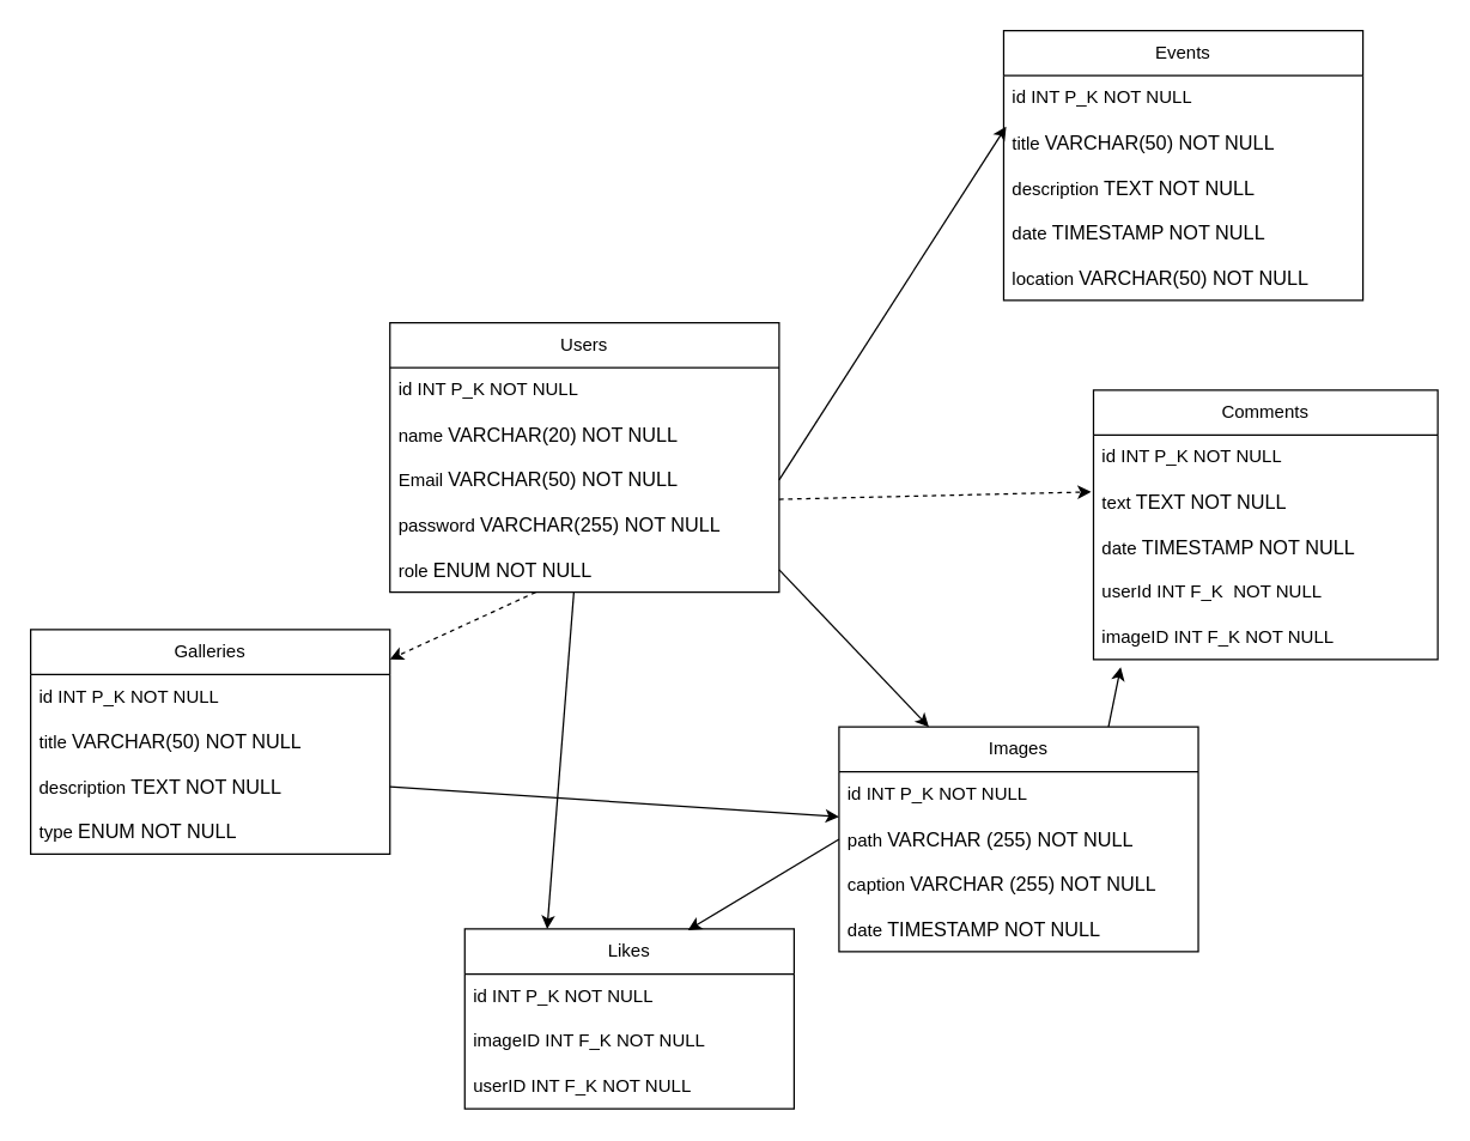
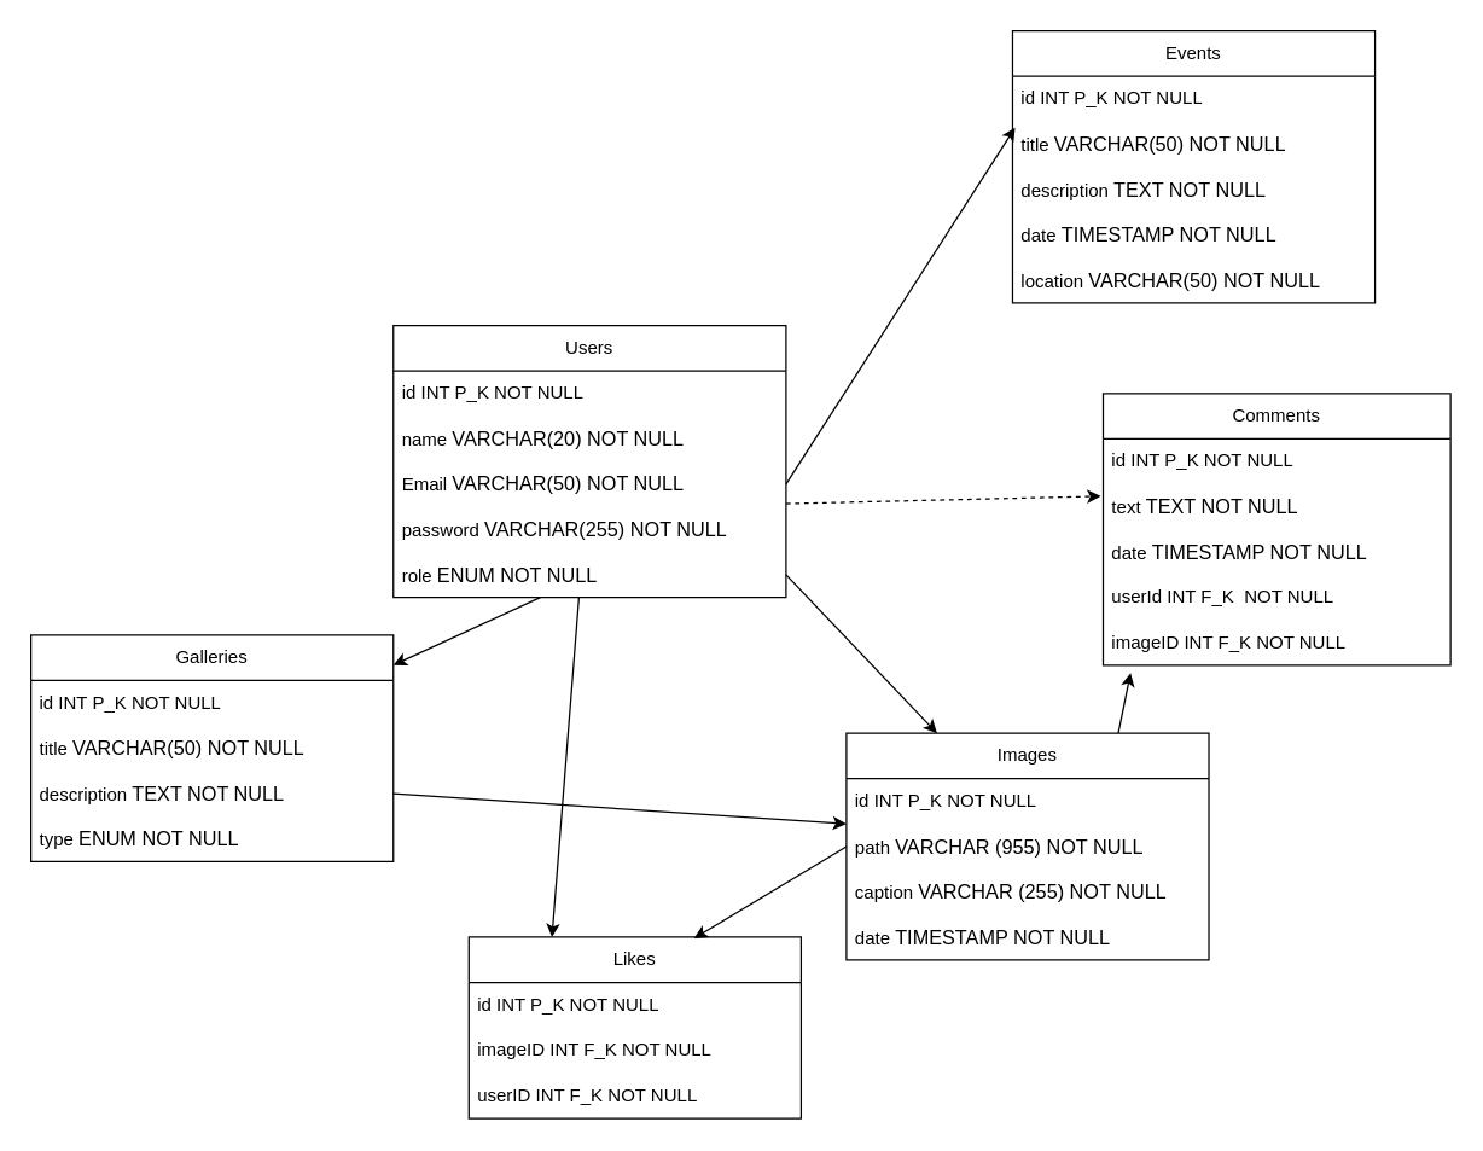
  <mxCell id="0" />
  <mxCell id="1" parent="0" />
  <mxCell id="2" style="edgeStyle=none;html=1;entryX=0.25;entryY=0;entryDx=0;entryDy=0;" edge="1" parent="1" source="3" target="37"><mxGeometry relative="1" as="geometry" /></mxCell>
  <mxCell id="3" value="Users" style="swimlane;fontStyle=0;childLayout=stackLayout;horizontal=1;startSize=30;horizontalStack=0;resizeParent=1;resizeParentMax=0;resizeLast=0;collapsible=1;marginBottom=0;whiteSpace=wrap;html=1;" vertex="1" parent="1"><mxGeometry x="260" y="215" width="260" height="180" as="geometry" /></mxCell>
  <mxCell id="4" value="id INT P_K NOT NULL" style="text;strokeColor=none;fillColor=none;align=left;verticalAlign=middle;spacingLeft=4;spacingRight=4;overflow=hidden;points=[[0,0.5],[1,0.5]];portConstraint=eastwest;rotatable=0;whiteSpace=wrap;html=1;" vertex="1" parent="3"><mxGeometry y="30" width="260" height="30" as="geometry" /></mxCell>
  <mxCell id="5" value="name&amp;nbsp;&lt;span style=&quot;color: rgb(0, 0, 0); font-family: Arial; font-size: 13px; background-color: rgb(255, 255, 255);&quot;&gt;VARCHAR(20) NOT NULL&lt;/span&gt;&lt;br&gt;&lt;span style=&quot;&quot;&gt;&#09;&lt;/span&gt;&lt;span style=&quot;&quot;&gt;&#09;&lt;/span&gt;" style="text;strokeColor=none;fillColor=none;align=left;verticalAlign=middle;spacingLeft=4;spacingRight=4;overflow=hidden;points=[[0,0.5],[1,0.5]];portConstraint=eastwest;rotatable=0;whiteSpace=wrap;html=1;" vertex="1" parent="3"><mxGeometry y="60" width="260" height="30" as="geometry" /></mxCell>
  <mxCell id="6" value="Email&amp;nbsp;&lt;span style=&quot;color: rgb(0, 0, 0); font-family: Arial; font-size: 13px; background-color: rgb(255, 255, 255);&quot;&gt;VARCHAR(50) NOT NULL&lt;/span&gt;" style="text;strokeColor=none;fillColor=none;align=left;verticalAlign=middle;spacingLeft=4;spacingRight=4;overflow=hidden;points=[[0,0.5],[1,0.5]];portConstraint=eastwest;rotatable=0;whiteSpace=wrap;html=1;" vertex="1" parent="3"><mxGeometry y="90" width="260" height="30" as="geometry" /></mxCell>
  <mxCell id="7" value="password&amp;nbsp;&lt;span style=&quot;color: rgb(0, 0, 0); font-family: Arial; font-size: 13px; background-color: rgb(255, 255, 255);&quot;&gt;VARCHAR(255) NOT NULL&lt;/span&gt;" style="text;strokeColor=none;fillColor=none;align=left;verticalAlign=middle;spacingLeft=4;spacingRight=4;overflow=hidden;points=[[0,0.5],[1,0.5]];portConstraint=eastwest;rotatable=0;whiteSpace=wrap;html=1;" vertex="1" parent="3"><mxGeometry y="120" width="260" height="30" as="geometry" /></mxCell>
  <mxCell id="8" value="role&amp;nbsp;&lt;span style=&quot;color: rgb(0, 0, 0); font-family: Arial; font-size: 13px; background-color: rgb(255, 255, 255);&quot;&gt;ENUM NOT NULL&lt;/span&gt;" style="text;strokeColor=none;fillColor=none;align=left;verticalAlign=middle;spacingLeft=4;spacingRight=4;overflow=hidden;points=[[0,0.5],[1,0.5]];portConstraint=eastwest;rotatable=0;whiteSpace=wrap;html=1;" vertex="1" parent="3"><mxGeometry y="150" width="260" height="30" as="geometry" /></mxCell>
  <mxCell id="9" value="Events" style="swimlane;fontStyle=0;childLayout=stackLayout;horizontal=1;startSize=30;horizontalStack=0;resizeParent=1;resizeParentMax=0;resizeLast=0;collapsible=1;marginBottom=0;whiteSpace=wrap;html=1;" vertex="1" parent="1"><mxGeometry x="670" y="20" width="240" height="180" as="geometry" /></mxCell>
  <mxCell id="10" value="id INT P_K NOT NULL" style="text;strokeColor=none;fillColor=none;align=left;verticalAlign=middle;spacingLeft=4;spacingRight=4;overflow=hidden;points=[[0,0.5],[1,0.5]];portConstraint=eastwest;rotatable=0;whiteSpace=wrap;html=1;" vertex="1" parent="9"><mxGeometry y="30" width="240" height="30" as="geometry" /></mxCell>
  <mxCell id="11" value="title&amp;nbsp;&lt;span style=&quot;color: rgb(0, 0, 0); font-family: Arial; font-size: 13px; background-color: rgb(255, 255, 255);&quot;&gt;VARCHAR(50) NOT NULL&lt;/span&gt;" style="text;strokeColor=none;fillColor=none;align=left;verticalAlign=middle;spacingLeft=4;spacingRight=4;overflow=hidden;points=[[0,0.5],[1,0.5]];portConstraint=eastwest;rotatable=0;whiteSpace=wrap;html=1;" vertex="1" parent="9"><mxGeometry y="60" width="240" height="30" as="geometry" /></mxCell>
  <mxCell id="12" value="description&amp;nbsp;&lt;span style=&quot;color: rgb(0, 0, 0); font-family: Arial; font-size: 13px; background-color: rgb(255, 255, 255);&quot;&gt;TEXT NOT NULL&lt;/span&gt;" style="text;strokeColor=none;fillColor=none;align=left;verticalAlign=middle;spacingLeft=4;spacingRight=4;overflow=hidden;points=[[0,0.5],[1,0.5]];portConstraint=eastwest;rotatable=0;whiteSpace=wrap;html=1;" vertex="1" parent="9"><mxGeometry y="90" width="240" height="30" as="geometry" /></mxCell>
  <mxCell id="13" value="date&amp;nbsp;&lt;span style=&quot;color: rgb(0, 0, 0); font-family: Arial; font-size: 13px; background-color: rgb(255, 255, 255);&quot;&gt;TIMESTAMP NOT NULL&lt;/span&gt;" style="text;strokeColor=none;fillColor=none;align=left;verticalAlign=middle;spacingLeft=4;spacingRight=4;overflow=hidden;points=[[0,0.5],[1,0.5]];portConstraint=eastwest;rotatable=0;whiteSpace=wrap;html=1;" vertex="1" parent="9"><mxGeometry y="120" width="240" height="30" as="geometry" /></mxCell>
  <mxCell id="14" value="location&amp;nbsp;&lt;span style=&quot;color: rgb(0, 0, 0); font-family: Arial; font-size: 13px; background-color: rgb(255, 255, 255);&quot;&gt;VARCHAR(50) NOT NULL&lt;/span&gt;" style="text;strokeColor=none;fillColor=none;align=left;verticalAlign=middle;spacingLeft=4;spacingRight=4;overflow=hidden;points=[[0,0.5],[1,0.5]];portConstraint=eastwest;rotatable=0;whiteSpace=wrap;html=1;" vertex="1" parent="9"><mxGeometry y="150" width="240" height="30" as="geometry" /></mxCell>
  <mxCell id="15" value="Galleries" style="swimlane;fontStyle=0;childLayout=stackLayout;horizontal=1;startSize=30;horizontalStack=0;resizeParent=1;resizeParentMax=0;resizeLast=0;collapsible=1;marginBottom=0;whiteSpace=wrap;html=1;" vertex="1" parent="1"><mxGeometry x="20" y="420" width="240" height="150" as="geometry" /></mxCell>
  <mxCell id="16" value="id INT P_K NOT NULL" style="text;strokeColor=none;fillColor=none;align=left;verticalAlign=middle;spacingLeft=4;spacingRight=4;overflow=hidden;points=[[0,0.5],[1,0.5]];portConstraint=eastwest;rotatable=0;whiteSpace=wrap;html=1;" vertex="1" parent="15"><mxGeometry y="30" width="240" height="30" as="geometry" /></mxCell>
  <mxCell id="17" value="title&amp;nbsp;&lt;span style=&quot;color: rgb(0, 0, 0); font-family: Arial; font-size: 13px; background-color: rgb(255, 255, 255);&quot;&gt;VARCHAR(50) NOT NULL&lt;/span&gt;" style="text;strokeColor=none;fillColor=none;align=left;verticalAlign=middle;spacingLeft=4;spacingRight=4;overflow=hidden;points=[[0,0.5],[1,0.5]];portConstraint=eastwest;rotatable=0;whiteSpace=wrap;html=1;" vertex="1" parent="15"><mxGeometry y="60" width="240" height="30" as="geometry" /></mxCell>
  <mxCell id="18" value="description&amp;nbsp;&lt;span style=&quot;color: rgb(0, 0, 0); font-family: Arial; font-size: 13px; background-color: rgb(255, 255, 255);&quot;&gt;TEXT NOT NULL&lt;/span&gt;" style="text;strokeColor=none;fillColor=none;align=left;verticalAlign=middle;spacingLeft=4;spacingRight=4;overflow=hidden;points=[[0,0.5],[1,0.5]];portConstraint=eastwest;rotatable=0;whiteSpace=wrap;html=1;" vertex="1" parent="15"><mxGeometry y="90" width="240" height="30" as="geometry" /></mxCell>
  <mxCell id="19" value="type&amp;nbsp;&lt;span style=&quot;color: rgb(0, 0, 0); font-family: Arial; font-size: 13px; background-color: rgb(255, 255, 255);&quot;&gt;ENUM NOT NULL&lt;/span&gt;" style="text;strokeColor=none;fillColor=none;align=left;verticalAlign=middle;spacingLeft=4;spacingRight=4;overflow=hidden;points=[[0,0.5],[1,0.5]];portConstraint=eastwest;rotatable=0;whiteSpace=wrap;html=1;" vertex="1" parent="15"><mxGeometry y="120" width="240" height="30" as="geometry" /></mxCell>
  <mxCell id="20" style="edgeStyle=none;html=1;exitX=0.75;exitY=0;exitDx=0;exitDy=0;entryX=0.079;entryY=1.167;entryDx=0;entryDy=0;entryPerimeter=0;" edge="1" parent="1" source="21" target="31"><mxGeometry relative="1" as="geometry" /></mxCell>
  <mxCell id="21" value="Images" style="swimlane;fontStyle=0;childLayout=stackLayout;horizontal=1;startSize=30;horizontalStack=0;resizeParent=1;resizeParentMax=0;resizeLast=0;collapsible=1;marginBottom=0;whiteSpace=wrap;html=1;" vertex="1" parent="1"><mxGeometry x="560" y="485" width="240" height="150" as="geometry" /></mxCell>
  <mxCell id="22" value="id INT P_K NOT NULL" style="text;strokeColor=none;fillColor=none;align=left;verticalAlign=middle;spacingLeft=4;spacingRight=4;overflow=hidden;points=[[0,0.5],[1,0.5]];portConstraint=eastwest;rotatable=0;whiteSpace=wrap;html=1;" vertex="1" parent="21"><mxGeometry y="30" width="240" height="30" as="geometry" /></mxCell>
- <mxCell id="23" value="path&amp;nbsp;&lt;span style=&quot;color: rgb(0, 0, 0); font-family: Arial; font-size: 13px; background-color: rgb(255, 255, 255);&quot;&gt;VARCHAR (255) NOT NULL&lt;/span&gt;" style="text;strokeColor=none;fillColor=none;align=left;verticalAlign=middle;spacingLeft=4;spacingRight=4;overflow=hidden;points=[[0,0.5],[1,0.5]];portConstraint=eastwest;rotatable=0;whiteSpace=wrap;html=1;" vertex="1" parent="21"><mxGeometry y="60" width="240" height="30" as="geometry" /></mxCell>
+ <mxCell id="23" value="path&amp;nbsp;&lt;span style=&quot;color: rgb(0, 0, 0); font-family: Arial; font-size: 13px; background-color: rgb(255, 255, 255);&quot;&gt;VARCHAR (955) NOT NULL&lt;/span&gt;" style="text;strokeColor=none;fillColor=none;align=left;verticalAlign=middle;spacingLeft=4;spacingRight=4;overflow=hidden;points=[[0,0.5],[1,0.5]];portConstraint=eastwest;rotatable=0;whiteSpace=wrap;html=1;" vertex="1" parent="21"><mxGeometry y="60" width="240" height="30" as="geometry" /></mxCell>
  <mxCell id="24" value="caption&amp;nbsp;&lt;span style=&quot;color: rgb(0, 0, 0); font-family: Arial; font-size: 13px; background-color: rgb(255, 255, 255);&quot;&gt;VARCHAR (255) NOT NULL&lt;/span&gt;" style="text;strokeColor=none;fillColor=none;align=left;verticalAlign=middle;spacingLeft=4;spacingRight=4;overflow=hidden;points=[[0,0.5],[1,0.5]];portConstraint=eastwest;rotatable=0;whiteSpace=wrap;html=1;" vertex="1" parent="21"><mxGeometry y="90" width="240" height="30" as="geometry" /></mxCell>
  <mxCell id="25" value="date&amp;nbsp;&lt;span style=&quot;color: rgb(0, 0, 0); font-family: Arial; font-size: 13px; background-color: rgb(255, 255, 255);&quot;&gt;TIMESTAMP NOT NULL&lt;/span&gt;" style="text;strokeColor=none;fillColor=none;align=left;verticalAlign=middle;spacingLeft=4;spacingRight=4;overflow=hidden;points=[[0,0.5],[1,0.5]];portConstraint=eastwest;rotatable=0;whiteSpace=wrap;html=1;" vertex="1" parent="21"><mxGeometry y="120" width="240" height="30" as="geometry" /></mxCell>
  <mxCell id="26" value="Comments" style="swimlane;fontStyle=0;childLayout=stackLayout;horizontal=1;startSize=30;horizontalStack=0;resizeParent=1;resizeParentMax=0;resizeLast=0;collapsible=1;marginBottom=0;whiteSpace=wrap;html=1;" vertex="1" parent="1"><mxGeometry x="730" y="260" width="230" height="180" as="geometry" /></mxCell>
  <mxCell id="27" value="id INT P_K NOT NULL" style="text;strokeColor=none;fillColor=none;align=left;verticalAlign=middle;spacingLeft=4;spacingRight=4;overflow=hidden;points=[[0,0.5],[1,0.5]];portConstraint=eastwest;rotatable=0;whiteSpace=wrap;html=1;" vertex="1" parent="26"><mxGeometry y="30" width="230" height="30" as="geometry" /></mxCell>
  <mxCell id="28" value="text&amp;nbsp;&lt;span style=&quot;color: rgb(0, 0, 0); font-family: Arial; font-size: 13px; background-color: rgb(255, 255, 255);&quot;&gt;TEXT NOT NULL&lt;/span&gt;" style="text;strokeColor=none;fillColor=none;align=left;verticalAlign=middle;spacingLeft=4;spacingRight=4;overflow=hidden;points=[[0,0.5],[1,0.5]];portConstraint=eastwest;rotatable=0;whiteSpace=wrap;html=1;" vertex="1" parent="26"><mxGeometry y="60" width="230" height="30" as="geometry" /></mxCell>
  <mxCell id="29" value="date&amp;nbsp;&lt;span style=&quot;color: rgb(0, 0, 0); font-family: Arial; font-size: 13px; background-color: rgb(255, 255, 255);&quot;&gt;TIMESTAMP NOT NULL&lt;/span&gt;" style="text;strokeColor=none;fillColor=none;align=left;verticalAlign=middle;spacingLeft=4;spacingRight=4;overflow=hidden;points=[[0,0.5],[1,0.5]];portConstraint=eastwest;rotatable=0;whiteSpace=wrap;html=1;" vertex="1" parent="26"><mxGeometry y="90" width="230" height="30" as="geometry" /></mxCell>
  <mxCell id="30" value="userId INT F_K&amp;nbsp; NOT NULL" style="text;strokeColor=none;fillColor=none;align=left;verticalAlign=middle;spacingLeft=4;spacingRight=4;overflow=hidden;points=[[0,0.5],[1,0.5]];portConstraint=eastwest;rotatable=0;whiteSpace=wrap;html=1;" vertex="1" parent="26"><mxGeometry y="120" width="230" height="30" as="geometry" /></mxCell>
  <mxCell id="31" value="imageID INT F_K NOT NULL" style="text;strokeColor=none;fillColor=none;align=left;verticalAlign=middle;spacingLeft=4;spacingRight=4;overflow=hidden;points=[[0,0.5],[1,0.5]];portConstraint=eastwest;rotatable=0;whiteSpace=wrap;html=1;" vertex="1" parent="26"><mxGeometry y="150" width="230" height="30" as="geometry" /></mxCell>
  <mxCell id="32" style="edgeStyle=none;html=1;exitX=1;exitY=-0.067;exitDx=0;exitDy=0;entryX=-0.007;entryY=0.267;entryDx=0;entryDy=0;exitPerimeter=0;entryPerimeter=0;dashed=1;" edge="1" parent="1" source="7" target="28"><mxGeometry relative="1" as="geometry" /></mxCell>
  <mxCell id="33" style="edgeStyle=none;html=1;exitX=1;exitY=0.5;exitDx=0;exitDy=0;entryX=0.007;entryY=0.133;entryDx=0;entryDy=0;entryPerimeter=0;" edge="1" parent="1" source="6" target="11"><mxGeometry relative="1" as="geometry" /></mxCell>
  <mxCell id="34" style="edgeStyle=none;html=1;exitX=1;exitY=0.5;exitDx=0;exitDy=0;entryX=0.25;entryY=0;entryDx=0;entryDy=0;" edge="1" parent="1" source="8" target="21"><mxGeometry relative="1" as="geometry" /></mxCell>
- <mxCell id="35" style="edgeStyle=none;html=1;dashed=1;" edge="1" parent="1" source="8" target="15"><mxGeometry relative="1" as="geometry" /></mxCell>
+ <mxCell id="35" style="edgeStyle=none;html=1;" edge="1" parent="1" source="8" target="15"><mxGeometry relative="1" as="geometry" /></mxCell>
  <mxCell id="36" style="edgeStyle=none;html=1;exitX=1;exitY=0.5;exitDx=0;exitDy=0;" edge="1" parent="1" source="18"><mxGeometry relative="1" as="geometry"><mxPoint x="560" y="545" as="targetPoint" /></mxGeometry></mxCell>
  <mxCell id="37" value="Likes" style="swimlane;fontStyle=0;childLayout=stackLayout;horizontal=1;startSize=30;horizontalStack=0;resizeParent=1;resizeParentMax=0;resizeLast=0;collapsible=1;marginBottom=0;whiteSpace=wrap;html=1;" vertex="1" parent="1"><mxGeometry x="310" y="620" width="220" height="120" as="geometry" /></mxCell>
  <mxCell id="38" value="id INT P_K NOT NULL" style="text;strokeColor=none;fillColor=none;align=left;verticalAlign=middle;spacingLeft=4;spacingRight=4;overflow=hidden;points=[[0,0.5],[1,0.5]];portConstraint=eastwest;rotatable=0;whiteSpace=wrap;html=1;" vertex="1" parent="37"><mxGeometry y="30" width="220" height="30" as="geometry" /></mxCell>
  <mxCell id="39" value="imageID INT F_K NOT NULL" style="text;strokeColor=none;fillColor=none;align=left;verticalAlign=middle;spacingLeft=4;spacingRight=4;overflow=hidden;points=[[0,0.5],[1,0.5]];portConstraint=eastwest;rotatable=0;whiteSpace=wrap;html=1;" vertex="1" parent="37"><mxGeometry y="60" width="220" height="30" as="geometry" /></mxCell>
  <mxCell id="40" value="userID INT F_K NOT NULL" style="text;strokeColor=none;fillColor=none;align=left;verticalAlign=middle;spacingLeft=4;spacingRight=4;overflow=hidden;points=[[0,0.5],[1,0.5]];portConstraint=eastwest;rotatable=0;whiteSpace=wrap;html=1;" vertex="1" parent="37"><mxGeometry y="90" width="220" height="30" as="geometry" /></mxCell>
  <mxCell id="41" style="edgeStyle=none;html=1;exitX=0;exitY=0.5;exitDx=0;exitDy=0;entryX=0.678;entryY=0.006;entryDx=0;entryDy=0;entryPerimeter=0;" edge="1" parent="1" source="23" target="37"><mxGeometry relative="1" as="geometry" /></mxCell>
